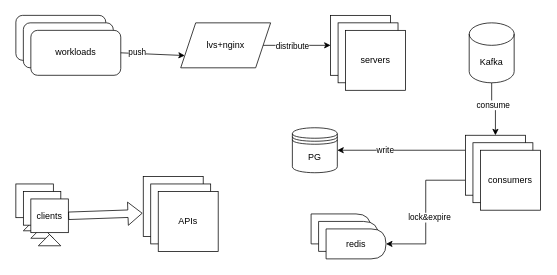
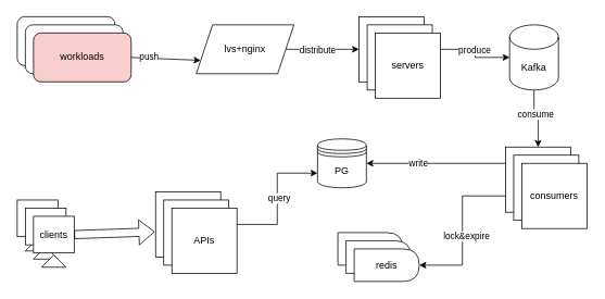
  <mxCell id="0" />
  <mxCell id="1" parent="0" />
  <mxCell id="2" value="" style="rounded=1;whiteSpace=wrap;html=1;" vertex="1" parent="1"><mxGeometry x="20" y="20" width="120" height="60" as="geometry" /></mxCell>
  <mxCell id="3" value="" style="rounded=1;whiteSpace=wrap;html=1;" vertex="1" parent="1"><mxGeometry x="30" y="30" width="120" height="60" as="geometry" /></mxCell>
- <mxCell id="4" value="workloads" style="rounded=1;whiteSpace=wrap;html=1;" vertex="1" parent="1"><mxGeometry x="40" y="40" width="120" height="60" as="geometry" /></mxCell>
+ <mxCell id="4" value="workloads" style="rounded=1;whiteSpace=wrap;html=1;fillColor=#f8cecc;" vertex="1" parent="1"><mxGeometry x="40" y="40" width="120" height="60" as="geometry" /></mxCell>
  <mxCell id="5" style="edgeStyle=orthogonalEdgeStyle;rounded=0;orthogonalLoop=1;jettySize=auto;html=1;exitX=1;exitY=0.5;exitDx=0;exitDy=0;entryX=0;entryY=0.5;entryDx=0;entryDy=0;" edge="1" parent="1" source="7" target="8"><mxGeometry relative="1" as="geometry" /></mxCell>
  <mxCell id="6" value="distribute" style="edgeLabel;html=1;align=center;verticalAlign=middle;resizable=0;points=[];" vertex="1" connectable="0" parent="5"><mxGeometry x="-0.156" relative="1" as="geometry"><mxPoint as="offset" /></mxGeometry></mxCell>
  <mxCell id="7" value="lvs+nginx" style="shape=parallelogram;perimeter=parallelogramPerimeter;whiteSpace=wrap;html=1;fixedSize=1;" vertex="1" parent="1"><mxGeometry x="240" y="30" width="120" height="60" as="geometry" /></mxCell>
  <mxCell id="8" value="" style="whiteSpace=wrap;html=1;aspect=fixed;" vertex="1" parent="1"><mxGeometry x="440" y="20" width="80" height="80" as="geometry" /></mxCell>
  <mxCell id="9" value="" style="whiteSpace=wrap;html=1;aspect=fixed;" vertex="1" parent="1"><mxGeometry x="450" y="30" width="80" height="80" as="geometry" /></mxCell>
+ <mxCell id="10" style="edgeStyle=orthogonalEdgeStyle;rounded=0;orthogonalLoop=1;jettySize=auto;html=1;exitX=1;exitY=0.25;exitDx=0;exitDy=0;" edge="1" parent="1" source="12" target="15"><mxGeometry relative="1" as="geometry" /></mxCell>
+ <mxCell id="11" value="produce" style="edgeLabel;html=1;align=center;verticalAlign=middle;resizable=0;points=[];" vertex="1" connectable="0" parent="10"><mxGeometry x="-0.133" relative="1" as="geometry"><mxPoint as="offset" /></mxGeometry></mxCell>
  <mxCell id="12" value="servers" style="whiteSpace=wrap;html=1;aspect=fixed;" vertex="1" parent="1"><mxGeometry x="460" y="40" width="80" height="80" as="geometry" /></mxCell>
  <mxCell id="13" style="edgeStyle=orthogonalEdgeStyle;rounded=0;orthogonalLoop=1;jettySize=auto;html=1;exitX=0.5;exitY=1;exitDx=0;exitDy=0;exitPerimeter=0;entryX=0.5;entryY=0;entryDx=0;entryDy=0;" edge="1" parent="1" source="15" target="20"><mxGeometry relative="1" as="geometry" /></mxCell>
  <mxCell id="14" value="consume" style="edgeLabel;html=1;align=center;verticalAlign=middle;resizable=0;points=[];" vertex="1" connectable="0" parent="13"><mxGeometry x="-0.225" y="1" relative="1" as="geometry"><mxPoint as="offset" /></mxGeometry></mxCell>
  <mxCell id="15" value="Kafka" style="shape=cylinder3;whiteSpace=wrap;html=1;boundedLbl=1;backgroundOutline=1;size=15;" vertex="1" parent="1"><mxGeometry x="625" y="30" width="60" height="80" as="geometry" /></mxCell>
  <mxCell id="16" style="edgeStyle=orthogonalEdgeStyle;rounded=0;orthogonalLoop=1;jettySize=auto;html=1;exitX=0;exitY=0.25;exitDx=0;exitDy=0;entryX=1;entryY=0.5;entryDx=0;entryDy=0;" edge="1" parent="1" source="20" target="23"><mxGeometry relative="1" as="geometry" /></mxCell>
  <mxCell id="17" value="write" style="edgeLabel;html=1;align=center;verticalAlign=middle;resizable=0;points=[];" vertex="1" connectable="0" parent="16"><mxGeometry x="0.26" y="-1" relative="1" as="geometry"><mxPoint as="offset" /></mxGeometry></mxCell>
  <mxCell id="18" style="edgeStyle=orthogonalEdgeStyle;rounded=0;orthogonalLoop=1;jettySize=auto;html=1;exitX=0;exitY=0.75;exitDx=0;exitDy=0;entryX=1;entryY=0.5;entryDx=0;entryDy=0;" edge="1" parent="1" source="20" target="26"><mxGeometry relative="1" as="geometry" /></mxCell>
  <mxCell id="19" value="lock&amp;amp;expire" style="edgeLabel;html=1;align=center;verticalAlign=middle;resizable=0;points=[];" vertex="1" connectable="0" parent="18"><mxGeometry x="0.068" y="4" relative="1" as="geometry"><mxPoint as="offset" /></mxGeometry></mxCell>
  <mxCell id="20" value="" style="whiteSpace=wrap;html=1;aspect=fixed;" vertex="1" parent="1"><mxGeometry x="620" y="180" width="80" height="80" as="geometry" /></mxCell>
  <mxCell id="21" value="" style="whiteSpace=wrap;html=1;aspect=fixed;" vertex="1" parent="1"><mxGeometry x="630" y="190" width="80" height="80" as="geometry" /></mxCell>
  <mxCell id="22" value="consumers" style="whiteSpace=wrap;html=1;aspect=fixed;" vertex="1" parent="1"><mxGeometry x="640" y="200" width="80" height="80" as="geometry" /></mxCell>
  <mxCell id="23" value="PG" style="shape=datastore;whiteSpace=wrap;html=1;" vertex="1" parent="1"><mxGeometry x="389" y="170" width="60" height="60" as="geometry" /></mxCell>
  <mxCell id="24" value="" style="shape=delay;whiteSpace=wrap;html=1;" vertex="1" parent="1"><mxGeometry x="414" y="285" width="80" height="40" as="geometry" /></mxCell>
  <mxCell id="25" value="" style="shape=delay;whiteSpace=wrap;html=1;" vertex="1" parent="1"><mxGeometry x="424" y="295" width="80" height="40" as="geometry" /></mxCell>
  <mxCell id="26" value="redis" style="shape=delay;whiteSpace=wrap;html=1;" vertex="1" parent="1"><mxGeometry x="434" y="305" width="80" height="40" as="geometry" /></mxCell>
  <mxCell id="27" value="" style="whiteSpace=wrap;html=1;aspect=fixed;" vertex="1" parent="1"><mxGeometry x="190" y="235" width="80" height="80" as="geometry" /></mxCell>
  <mxCell id="28" value="" style="whiteSpace=wrap;html=1;aspect=fixed;" vertex="1" parent="1"><mxGeometry x="200" y="245" width="80" height="80" as="geometry" /></mxCell>
+ <mxCell id="29" style="edgeStyle=orthogonalEdgeStyle;rounded=0;orthogonalLoop=1;jettySize=auto;html=1;exitX=1;exitY=0.25;exitDx=0;exitDy=0;entryX=0;entryY=0.7;entryDx=0;entryDy=0;" edge="1" parent="1" source="31" target="23"><mxGeometry relative="1" as="geometry" /></mxCell>
+ <mxCell id="30" value="query" style="edgeLabel;html=1;align=center;verticalAlign=middle;resizable=0;points=[];" vertex="1" connectable="0" parent="29"><mxGeometry x="0.016" y="-2" relative="1" as="geometry"><mxPoint as="offset" /></mxGeometry></mxCell>
  <mxCell id="31" value="APIs" style="whiteSpace=wrap;html=1;aspect=fixed;" vertex="1" parent="1"><mxGeometry x="210" y="255" width="80" height="80" as="geometry" /></mxCell>
  <mxCell id="32" value="" style="endArrow=classic;html=1;rounded=0;exitX=1;exitY=0.5;exitDx=0;exitDy=0;entryX=0;entryY=0.75;entryDx=0;entryDy=0;" edge="1" parent="1" source="4" target="7"><mxGeometry width="50" height="50" relative="1" as="geometry"><mxPoint x="490" y="200" as="sourcePoint" /><mxPoint x="540" y="150" as="targetPoint" /></mxGeometry></mxCell>
  <mxCell id="33" value="push" style="edgeLabel;html=1;align=center;verticalAlign=middle;resizable=0;points=[];" vertex="1" connectable="0" parent="32"><mxGeometry x="-0.51" y="2" relative="1" as="geometry"><mxPoint as="offset" /></mxGeometry></mxCell>
  <mxCell id="34" value="" style="rounded=0;whiteSpace=wrap;html=1;" vertex="1" parent="1"><mxGeometry x="20" y="245" width="50" height="45" as="geometry" /></mxCell>
  <mxCell id="35" value="" style="triangle;whiteSpace=wrap;html=1;rotation=-90;" vertex="1" parent="1"><mxGeometry x="37.5" y="285" width="15" height="30" as="geometry" /></mxCell>
  <mxCell id="36" value="" style="rounded=0;whiteSpace=wrap;html=1;" vertex="1" parent="1"><mxGeometry x="30" y="255" width="50" height="45" as="geometry" /></mxCell>
  <mxCell id="37" value="" style="triangle;whiteSpace=wrap;html=1;rotation=-90;" vertex="1" parent="1"><mxGeometry x="47.5" y="295" width="15" height="30" as="geometry" /></mxCell>
  <mxCell id="38" value="clients" style="rounded=0;whiteSpace=wrap;html=1;" vertex="1" parent="1"><mxGeometry x="40" y="265" width="50" height="45" as="geometry" /></mxCell>
  <mxCell id="39" value="" style="triangle;whiteSpace=wrap;html=1;rotation=-90;" vertex="1" parent="1"><mxGeometry x="57.5" y="305" width="15" height="30" as="geometry" /></mxCell>
  <mxCell id="40" value="" style="shape=flexArrow;endArrow=classic;html=1;rounded=0;exitX=1;exitY=0.5;exitDx=0;exitDy=0;entryX=-0.012;entryY=0.613;entryDx=0;entryDy=0;entryPerimeter=0;" edge="1" parent="1" source="38" target="27"><mxGeometry width="50" height="50" relative="1" as="geometry"><mxPoint x="420" y="250" as="sourcePoint" /><mxPoint x="470" y="200" as="targetPoint" /></mxGeometry></mxCell>
